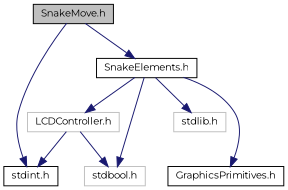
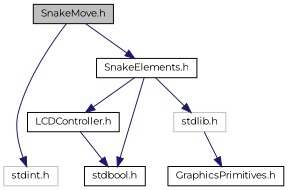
  digraph {
    fontname=Montserrat
    node [color=black fillcolor=white fontname=Montserrat fontsize=10 shape=record style=filled]
    edge [color=midnightblue fontname=Montserrat fontsize=10 labelfontname=TimesNewRoman labelfontsize=10 style=solid]
    n1 [fillcolor=grey75 fontcolor=black height=0.2 label="SnakeMove.h" width=0.4]
-   n2 [height=0.2 label="stdint.h" width=0.4]
+   n2 [color=grey75 height=0.2 label="stdint.h" width=0.4]
    n3 [height=0.2 label="SnakeElements.h" width=0.4]
-   n4 [color=grey75 height=0.2 label="stdbool.h" width=0.4]
+   n4 [height=0.2 label="stdbool.h" width=0.4]
    n5 [color=grey75 height=0.2 label="stdlib.h" width=0.4]
-   n6 [color=grey75 height=0.2 label="LCDController.h" width=0.4]
+   n6 [height=0.2 label="LCDController.h" width=0.4]
    n7 [height=0.2 label="GraphicsPrimitives.h" width=0.4]
    n1 -> n2
    n1 -> n3
    n3 -> n4
    n3 -> n5
    n3 -> n6
-   n3 -> n7
-   n6 -> n2
+   n5 -> n7
    n6 -> n4
  }
